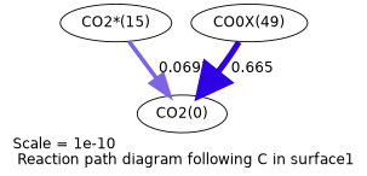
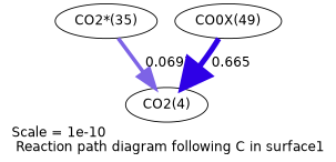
  digraph {
    fontname=Helvetica
    label="Scale = 1e-10\l Reaction path diagram following C in surface1"
    node [fontname=Helvetica]
    edge [fontname=Helvetica]
-   n1 [label="CO2*(15)"]
-   n2 [label="CO2(0)"]
+   n1 [label="CO2*(35)"]
+   n2 [label="CO2(4)"]
    n3 [label="CO0X(49)"]
    n1 -> n2 [arrowsize=1.99 color="0.7, 0.569, 0.9" label=" 0.0691" penwidth=3.98]
    n3 -> n2 [arrowsize=2.85 color="0.7, 1.16, 0.9" label=" 0.665" penwidth=5.69]
  }
